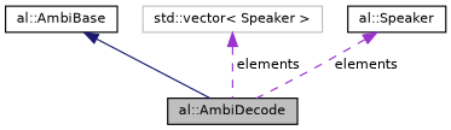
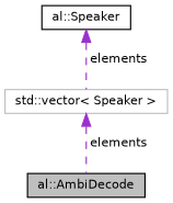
  digraph {
    fontname="DejaVu Sans"
    node [color=black fontname="DejaVu Sans" fontsize=10 shape=record]
    edge [color=darkorchid3 dir=back fontname="DejaVu Sans" fontsize=10 labelfontname="FreeSans.ttf" labelfontsize=10 style=dashed]
    n1 [fillcolor=grey75 fontcolor=black height=0.2 label="al::AmbiDecode" style=filled width=0.4]
-   n2 [height=0.2 label="al::AmbiBase" width=0.4]
    n3 [color=grey75 height=0.2 label="std::vector\< Speaker \>" width=0.4]
    n4 [height=0.2 label="al::Speaker" width=0.4]
-   n2 -> n1 [color=midnightblue style=solid]
    n3 -> n1 [label=" elements"]
-   n4 -> n1 [label=" elements"]
+   n4 -> n3 [label=" elements"]
  }
